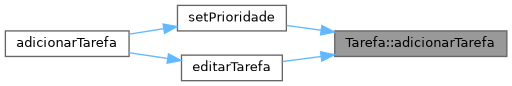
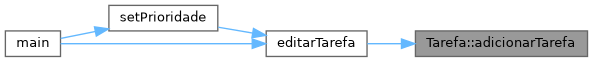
  digraph {
    rankdir=RL
    node [color=grey40 fillcolor=white fontname=Helvetica fontsize=10 shape=box style=filled]
    edge [color=steelblue1 dir=back fontname=Helvetica fontsize=10 labelfontname=Helvetica labelfontsize=10 style=solid]
    n1 [color=gray40 fillcolor=grey60 fontcolor=black height=0.2 label="Tarefa::adicionarTarefa" width=0.4]
    n2 [height=0.2 label=setPrioridade width=0.4]
    n3 [height=0.2 label=editarTarefa width=0.4]
-   n4 [height=0.2 label=adicionarTarefa width=0.4]
-   n1 -> n2
+   n4 [height=0.2 label=main width=0.4]
+   n3 -> n2
    n1 -> n3
    n2 -> n4
    n3 -> n4
  }
